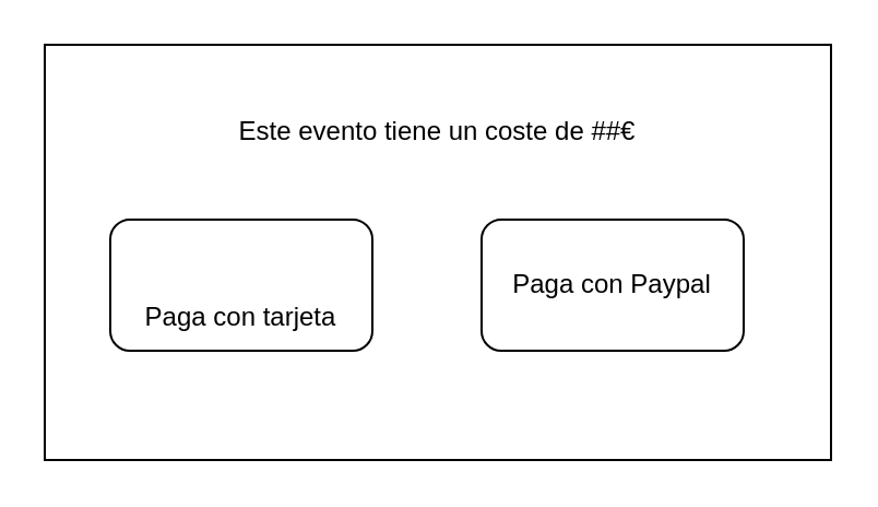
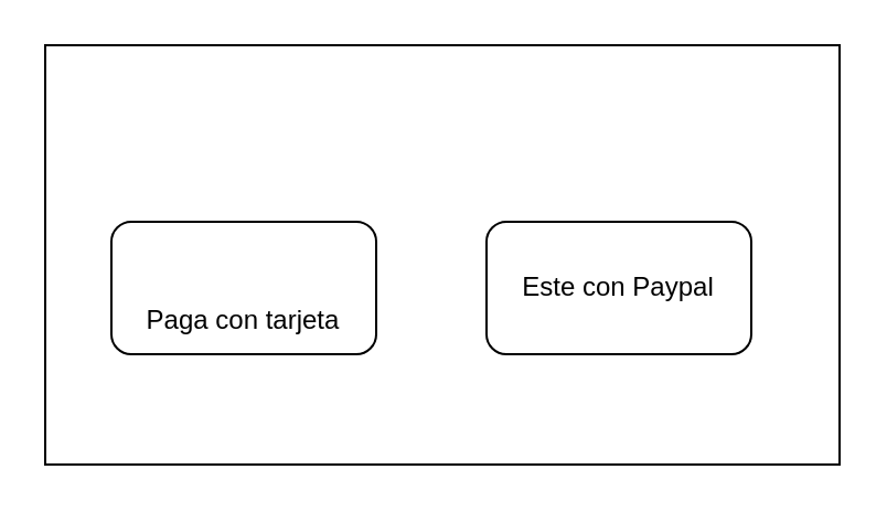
  <mxCell id="0" />
  <mxCell id="1" parent="0" />
  <mxCell id="2" value="" style="rounded=0;whiteSpace=wrap;html=1;" vertex="1" parent="1"><mxGeometry x="20" y="20" width="360" height="190" as="geometry" /></mxCell>
  <mxCell id="3" value="" style="rounded=1;whiteSpace=wrap;html=1;" vertex="1" parent="1"><mxGeometry x="50" y="100" width="120" height="60" as="geometry" /></mxCell>
- <mxCell id="4" value="Este evento tiene un coste de ##€" style="text;html=1;strokeColor=none;fillColor=none;align=center;verticalAlign=middle;whiteSpace=wrap;rounded=0;" vertex="1" parent="1"><mxGeometry x="80" y="40" width="240" height="40" as="geometry" /></mxCell>
  <mxCell id="5" value="Paga con tarjeta" style="text;html=1;strokeColor=none;fillColor=none;align=center;verticalAlign=middle;whiteSpace=wrap;rounded=0;" vertex="1" parent="1"><mxGeometry x="60" y="135" width="100" height="20" as="geometry" /></mxCell>
  <mxCell id="6" value="" style="rounded=1;whiteSpace=wrap;html=1;" vertex="1" parent="1"><mxGeometry x="220" y="100" width="120" height="60" as="geometry" /></mxCell>
- <mxCell id="7" value="Paga con Paypal" style="text;html=1;strokeColor=none;fillColor=none;align=center;verticalAlign=middle;whiteSpace=wrap;rounded=0;" vertex="1" parent="1"><mxGeometry x="225" y="120" width="110" height="20" as="geometry" /></mxCell>
+ <mxCell id="7" value="Este con Paypal" style="text;html=1;strokeColor=none;fillColor=none;align=center;verticalAlign=middle;whiteSpace=wrap;rounded=0;" vertex="1" parent="1"><mxGeometry x="225" y="120" width="110" height="20" as="geometry" /></mxCell>
